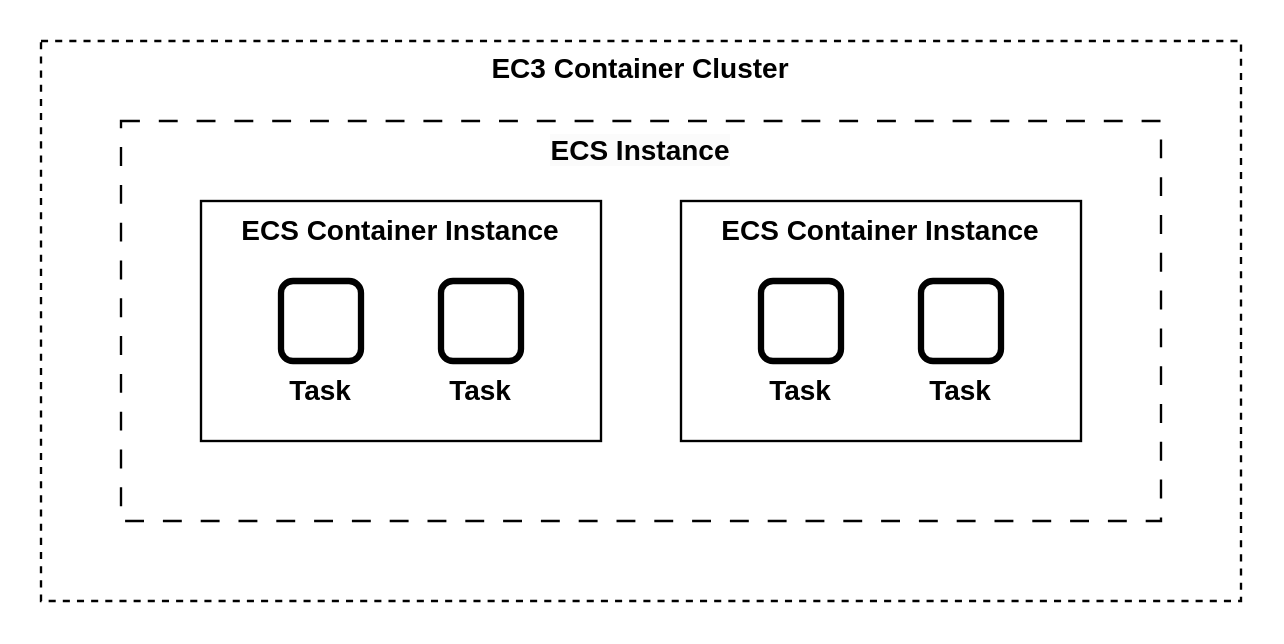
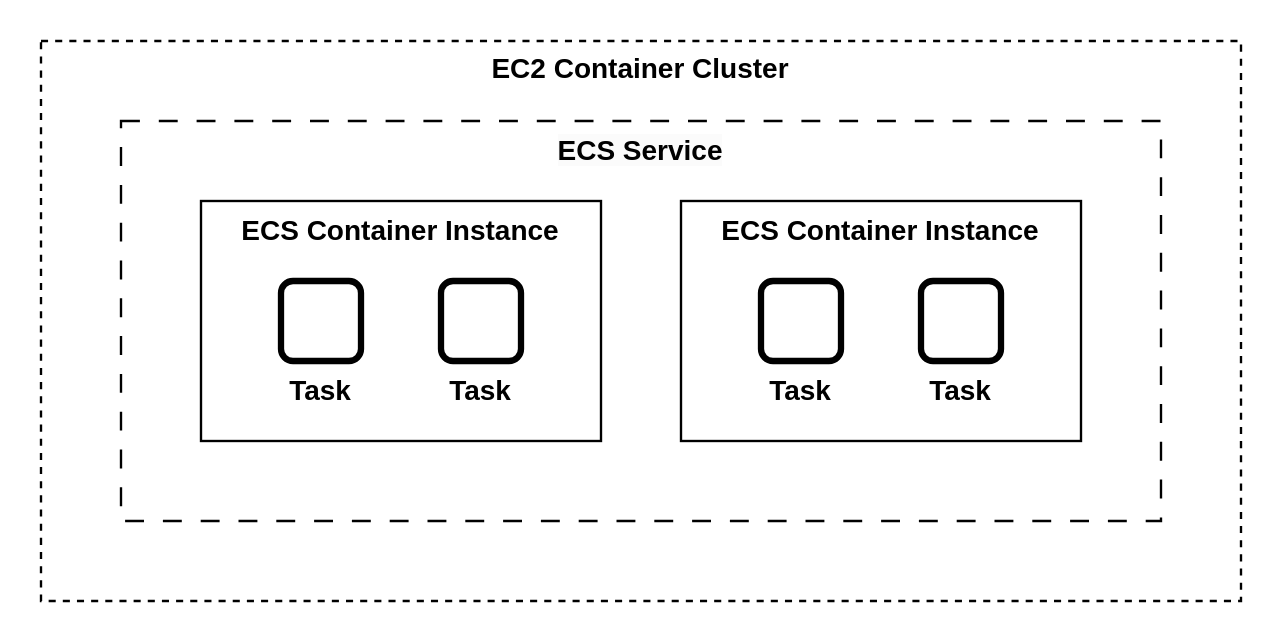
  <mxCell id="0" />
  <mxCell id="1" parent="0" />
- <mxCell id="2" value="EC3 Container Cluster" style="rounded=0;whiteSpace=wrap;html=1;fillColor=none;dashed=1;strokeWidth=1.181;fontStyle=1;fontSize=14;verticalAlign=top;spacing=1.968;" vertex="1" parent="1"><mxGeometry x="20" y="20" width="600" height="280" as="geometry" /></mxCell>
- <mxCell id="3" value="&lt;span style=&quot;color: rgb(0, 0, 0); font-family: Helvetica; font-size: 14px; font-style: normal; font-variant-ligatures: normal; font-variant-caps: normal; font-weight: 700; letter-spacing: normal; orphans: 2; text-align: center; text-indent: 0px; text-transform: none; widows: 2; word-spacing: 0px; -webkit-text-stroke-width: 0px; white-space: normal; background-color: rgb(251, 251, 251); text-decoration-thickness: initial; text-decoration-style: initial; text-decoration-color: initial; float: none; display: inline !important;&quot;&gt;ECS Instance&lt;/span&gt;&lt;div style=&quot;font-size: 14px;&quot;&gt;&lt;br style=&quot;font-size: 14px;&quot;&gt;&lt;/div&gt;" style="rounded=0;whiteSpace=wrap;html=1;strokeWidth=1.181;verticalAlign=top;fontSize=14;dashed=1;dashPattern=8 8;fillColor=none;" vertex="1" parent="1"><mxGeometry x="60" y="60" width="520" height="200" as="geometry" /></mxCell>
+ <mxCell id="2" value="EC2 Container Cluster" style="rounded=0;whiteSpace=wrap;html=1;fillColor=none;dashed=1;strokeWidth=1.181;fontStyle=1;fontSize=14;verticalAlign=top;spacing=1.968;" vertex="1" parent="1"><mxGeometry x="20" y="20" width="600" height="280" as="geometry" /></mxCell>
+ <mxCell id="3" value="&lt;span style=&quot;color: rgb(0, 0, 0); font-family: Helvetica; font-size: 14px; font-style: normal; font-variant-ligatures: normal; font-variant-caps: normal; font-weight: 700; letter-spacing: normal; orphans: 2; text-align: center; text-indent: 0px; text-transform: none; widows: 2; word-spacing: 0px; -webkit-text-stroke-width: 0px; white-space: normal; background-color: rgb(251, 251, 251); text-decoration-thickness: initial; text-decoration-style: initial; text-decoration-color: initial; float: none; display: inline !important;&quot;&gt;ECS Service&lt;/span&gt;&lt;div style=&quot;font-size: 14px;&quot;&gt;&lt;br style=&quot;font-size: 14px;&quot;&gt;&lt;/div&gt;" style="rounded=0;whiteSpace=wrap;html=1;strokeWidth=1.181;verticalAlign=top;fontSize=14;dashed=1;dashPattern=8 8;fillColor=none;" vertex="1" parent="1"><mxGeometry x="60" y="60" width="520" height="200" as="geometry" /></mxCell>
  <mxCell id="4" value="&lt;div style=&quot;font-size: 14px;&quot;&gt;&lt;b&gt;ECS Container Instance&lt;/b&gt;&lt;/div&gt;" style="rounded=0;whiteSpace=wrap;html=1;strokeWidth=1.181;verticalAlign=top;fontSize=14;fillColor=none;" vertex="1" parent="1"><mxGeometry x="100" y="100" width="200" height="120" as="geometry" /></mxCell>
  <mxCell id="5" value="&lt;div style=&quot;font-size: 14px;&quot;&gt;&lt;b&gt;ECS Container Instance&lt;/b&gt;&lt;/div&gt;" style="rounded=0;whiteSpace=wrap;html=1;strokeWidth=1.181;verticalAlign=top;fontSize=14;fillColor=none;" vertex="1" parent="1"><mxGeometry x="340" y="100" width="200" height="120" as="geometry" /></mxCell>
  <mxCell id="6" value="" style="group" vertex="1" connectable="0" parent="1"><mxGeometry x="140" y="140" width="40" height="70" as="geometry" /></mxCell>
  <mxCell id="7" value="" style="rounded=1;whiteSpace=wrap;html=1;strokeWidth=3.15;" vertex="1" parent="6"><mxGeometry width="40" height="40" as="geometry" /></mxCell>
  <mxCell id="8" value="Task" style="text;html=1;align=center;verticalAlign=middle;whiteSpace=wrap;rounded=0;fontStyle=1;fontSize=14;" vertex="1" parent="6"><mxGeometry y="40" width="40" height="30" as="geometry" /></mxCell>
  <mxCell id="9" value="" style="group" vertex="1" connectable="0" parent="1"><mxGeometry x="220" y="140" width="40" height="70" as="geometry" /></mxCell>
  <mxCell id="10" value="" style="rounded=1;whiteSpace=wrap;html=1;strokeWidth=3.15;" vertex="1" parent="9"><mxGeometry width="40" height="40" as="geometry" /></mxCell>
  <mxCell id="11" value="Task" style="text;html=1;align=center;verticalAlign=middle;whiteSpace=wrap;rounded=0;fontStyle=1;fontSize=14;" vertex="1" parent="9"><mxGeometry y="40" width="40" height="30" as="geometry" /></mxCell>
  <mxCell id="12" value="" style="group" vertex="1" connectable="0" parent="1"><mxGeometry x="380" y="140" width="40" height="70" as="geometry" /></mxCell>
  <mxCell id="13" value="" style="rounded=1;whiteSpace=wrap;html=1;strokeWidth=3.15;" vertex="1" parent="12"><mxGeometry width="40" height="40" as="geometry" /></mxCell>
  <mxCell id="14" value="Task" style="text;html=1;align=center;verticalAlign=middle;whiteSpace=wrap;rounded=0;fontStyle=1;fontSize=14;" vertex="1" parent="12"><mxGeometry y="40" width="40" height="30" as="geometry" /></mxCell>
  <mxCell id="15" value="" style="group" vertex="1" connectable="0" parent="1"><mxGeometry x="460" y="140" width="40" height="70" as="geometry" /></mxCell>
  <mxCell id="16" value="" style="rounded=1;whiteSpace=wrap;html=1;strokeWidth=3.15;" vertex="1" parent="15"><mxGeometry width="40" height="40" as="geometry" /></mxCell>
  <mxCell id="17" value="Task" style="text;html=1;align=center;verticalAlign=middle;whiteSpace=wrap;rounded=0;fontStyle=1;fontSize=14;" vertex="1" parent="15"><mxGeometry y="40" width="40" height="30" as="geometry" /></mxCell>
